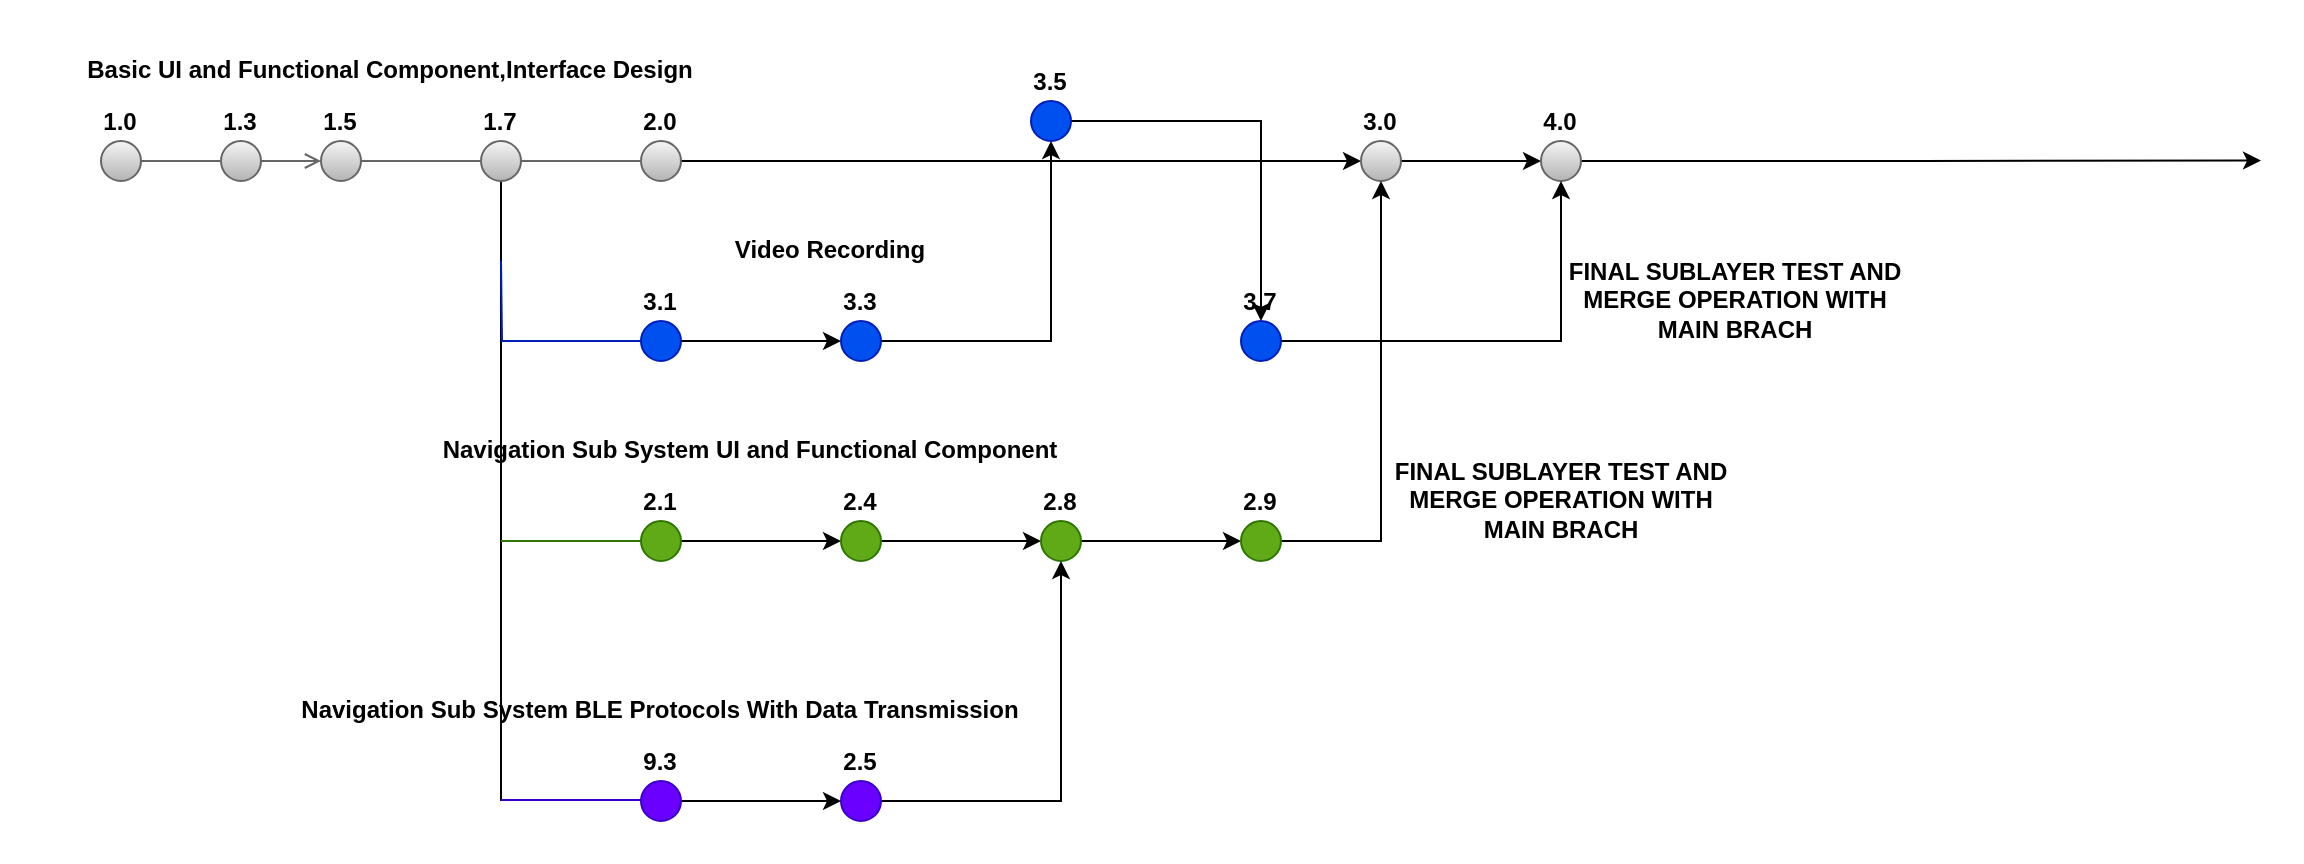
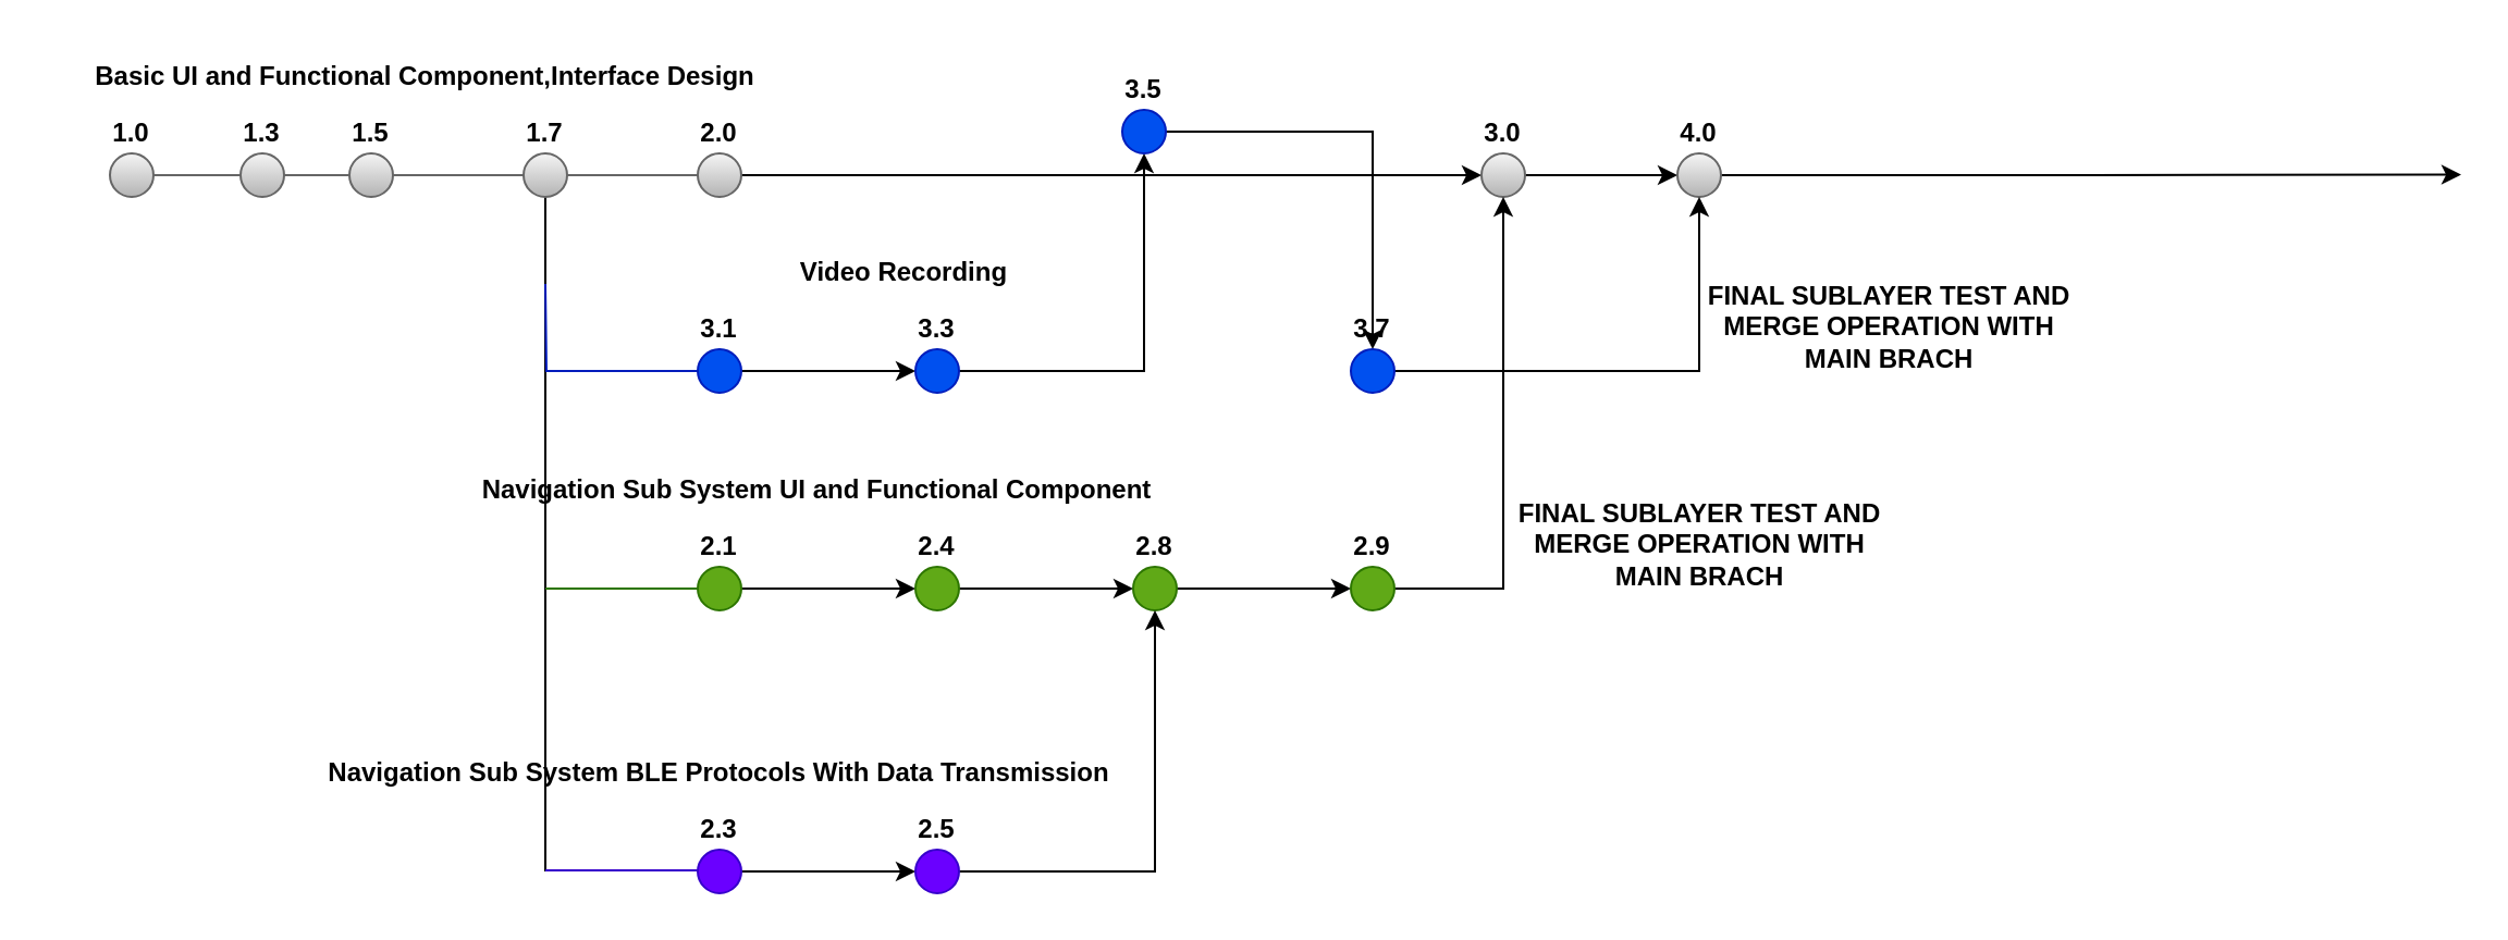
  <mxCell id="0" />
  <mxCell id="1" parent="0" />
  <mxCell id="2" value="1.0" style="ellipse;whiteSpace=wrap;html=1;aspect=fixed;fillColor=#f5f5f5;strokeColor=#666666;fontStyle=1;labelPosition=center;verticalLabelPosition=top;align=center;verticalAlign=bottom;gradientColor=#b3b3b3;" parent="1" vertex="1"><mxGeometry x="50" y="70" width="20" height="20" as="geometry" /></mxCell>
  <mxCell id="3" value="" style="endArrow=none;html=1;fillColor=#f5f5f5;strokeColor=#666666;gradientColor=#b3b3b3;" edge="1" parent="1" source="2" target="4"><mxGeometry width="50" height="50" relative="1" as="geometry"><mxPoint x="0" y="80" as="sourcePoint" /><mxPoint x="590" y="80" as="targetPoint" /><Array as="points" /></mxGeometry></mxCell>
  <mxCell id="4" value="1.3" style="ellipse;whiteSpace=wrap;html=1;aspect=fixed;fillColor=#f5f5f5;strokeColor=#666666;fontStyle=1;labelPosition=center;verticalLabelPosition=top;align=center;verticalAlign=bottom;gradientColor=#b3b3b3;" vertex="1" parent="1"><mxGeometry x="110" y="70" width="20" height="20" as="geometry" /></mxCell>
- <mxCell id="5" value="" style="endArrow=open;html=1;fillColor=#f5f5f5;strokeColor=#666666;gradientColor=#b3b3b3;" edge="1" parent="1" source="4" target="6"><mxGeometry width="50" height="50" relative="1" as="geometry"><mxPoint x="110" y="80" as="sourcePoint" /><mxPoint x="590" y="80" as="targetPoint" /><Array as="points" /></mxGeometry></mxCell>
+ <mxCell id="5" value="" style="endArrow=none;html=1;fillColor=#f5f5f5;strokeColor=#666666;gradientColor=#b3b3b3;" edge="1" parent="1" source="4" target="6"><mxGeometry width="50" height="50" relative="1" as="geometry"><mxPoint x="110" y="80" as="sourcePoint" /><mxPoint x="590" y="80" as="targetPoint" /><Array as="points" /></mxGeometry></mxCell>
  <mxCell id="6" value="1.5" style="ellipse;whiteSpace=wrap;html=1;aspect=fixed;fillColor=#f5f5f5;strokeColor=#666666;fontStyle=1;labelPosition=center;verticalLabelPosition=top;align=center;verticalAlign=bottom;gradientColor=#b3b3b3;" vertex="1" parent="1"><mxGeometry x="160" y="70" width="20" height="20" as="geometry" /></mxCell>
  <mxCell id="7" value="" style="endArrow=none;html=1;fillColor=#f5f5f5;strokeColor=#666666;gradientColor=#b3b3b3;" edge="1" parent="1" source="6" target="9"><mxGeometry width="50" height="50" relative="1" as="geometry"><mxPoint x="180" y="80" as="sourcePoint" /><mxPoint x="590" y="80" as="targetPoint" /><Array as="points" /></mxGeometry></mxCell>
  <mxCell id="8" style="edgeStyle=orthogonalEdgeStyle;rounded=0;orthogonalLoop=1;jettySize=auto;html=1;exitX=0.5;exitY=1;exitDx=0;exitDy=0;endArrow=none;endFill=0;" edge="1" parent="1" source="9"><mxGeometry relative="1" as="geometry"><mxPoint x="250" y="400" as="targetPoint" /><Array as="points"><mxPoint x="250" y="140" /><mxPoint x="250" y="140" /></Array></mxGeometry></mxCell>
  <mxCell id="9" value="1.7" style="ellipse;whiteSpace=wrap;html=1;aspect=fixed;fillColor=#f5f5f5;strokeColor=#666666;fontStyle=1;labelPosition=center;verticalLabelPosition=top;align=center;verticalAlign=bottom;gradientColor=#b3b3b3;" vertex="1" parent="1"><mxGeometry x="240" y="70" width="20" height="20" as="geometry" /></mxCell>
  <mxCell id="10" value="" style="endArrow=none;html=1;fillColor=#f5f5f5;strokeColor=#666666;gradientColor=#b3b3b3;" edge="1" parent="1" source="9" target="12"><mxGeometry width="50" height="50" relative="1" as="geometry"><mxPoint x="260" y="80" as="sourcePoint" /><mxPoint x="590" y="80" as="targetPoint" /><Array as="points" /></mxGeometry></mxCell>
  <mxCell id="11" value="" style="edgeStyle=orthogonalEdgeStyle;rounded=0;orthogonalLoop=1;jettySize=auto;html=1;" edge="1" parent="1" source="12" target="27"><mxGeometry relative="1" as="geometry" /></mxCell>
  <mxCell id="12" value="2.0" style="ellipse;whiteSpace=wrap;html=1;aspect=fixed;fillColor=#f5f5f5;strokeColor=#666666;fontStyle=1;labelPosition=center;verticalLabelPosition=top;align=center;verticalAlign=bottom;gradientColor=#b3b3b3;" vertex="1" parent="1"><mxGeometry x="320" y="70" width="20" height="20" as="geometry" /></mxCell>
  <mxCell id="13" value="" style="edgeStyle=orthogonalEdgeStyle;rounded=0;orthogonalLoop=1;jettySize=auto;html=1;fontColor=default;" edge="1" parent="1" source="14" target="35"><mxGeometry relative="1" as="geometry" /></mxCell>
- <mxCell id="14" value="&lt;font&gt;9.3&lt;/font&gt;" style="ellipse;whiteSpace=wrap;html=1;aspect=fixed;fillColor=#6a00ff;strokeColor=#3700CC;fontStyle=1;labelPosition=center;verticalLabelPosition=top;align=center;verticalAlign=bottom;fontColor=default;" vertex="1" parent="1"><mxGeometry x="320" y="390" width="20" height="20" as="geometry" /></mxCell>
+ <mxCell id="14" value="&lt;font&gt;2.3&lt;/font&gt;" style="ellipse;whiteSpace=wrap;html=1;aspect=fixed;fillColor=#6a00ff;strokeColor=#3700CC;fontStyle=1;labelPosition=center;verticalLabelPosition=top;align=center;verticalAlign=bottom;fontColor=default;" vertex="1" parent="1"><mxGeometry x="320" y="390" width="20" height="20" as="geometry" /></mxCell>
  <mxCell id="15" value="" style="edgeStyle=orthogonalEdgeStyle;rounded=0;orthogonalLoop=1;jettySize=auto;html=1;endArrow=none;endFill=0;fillColor=#60a917;strokeColor=#2D7600;" edge="1" parent="1" source="17"><mxGeometry relative="1" as="geometry"><mxPoint x="250" y="270" as="targetPoint" /></mxGeometry></mxCell>
  <mxCell id="16" value="" style="edgeStyle=orthogonalEdgeStyle;rounded=0;orthogonalLoop=1;jettySize=auto;html=1;fontColor=default;" edge="1" parent="1" source="17" target="29"><mxGeometry relative="1" as="geometry" /></mxCell>
  <mxCell id="17" value="2.1" style="ellipse;whiteSpace=wrap;html=1;aspect=fixed;fillColor=#60a917;strokeColor=#2D7600;fontStyle=1;labelPosition=center;verticalLabelPosition=top;align=center;verticalAlign=bottom;fontColor=default;" vertex="1" parent="1"><mxGeometry x="320" y="260" width="20" height="20" as="geometry" /></mxCell>
  <mxCell id="18" style="edgeStyle=orthogonalEdgeStyle;rounded=0;orthogonalLoop=1;jettySize=auto;html=1;endArrow=none;endFill=0;fillColor=#0050ef;strokeColor=#001DBC;" edge="1" parent="1" source="20"><mxGeometry relative="1" as="geometry"><mxPoint x="250" y="130" as="targetPoint" /></mxGeometry></mxCell>
  <mxCell id="19" value="" style="edgeStyle=orthogonalEdgeStyle;rounded=0;orthogonalLoop=1;jettySize=auto;html=1;fontColor=default;" edge="1" parent="1" source="20" target="23"><mxGeometry relative="1" as="geometry" /></mxCell>
  <mxCell id="20" value="3.1" style="ellipse;whiteSpace=wrap;html=1;aspect=fixed;fillColor=#0050ef;strokeColor=#001DBC;fontStyle=1;labelPosition=center;verticalLabelPosition=top;align=center;verticalAlign=bottom;fontColor=default;" vertex="1" parent="1"><mxGeometry x="320" y="160" width="20" height="20" as="geometry" /></mxCell>
  <mxCell id="21" style="edgeStyle=orthogonalEdgeStyle;rounded=0;orthogonalLoop=1;jettySize=auto;html=1;endArrow=none;endFill=0;fillColor=#6a00ff;strokeColor=#3700CC;" edge="1" parent="1"><mxGeometry relative="1" as="geometry"><mxPoint x="250" y="399.5" as="targetPoint" /><mxPoint x="320" y="399.5" as="sourcePoint" /></mxGeometry></mxCell>
  <mxCell id="22" value="" style="edgeStyle=orthogonalEdgeStyle;rounded=0;orthogonalLoop=1;jettySize=auto;html=1;fontColor=default;" edge="1" parent="1" source="23" target="25"><mxGeometry relative="1" as="geometry" /></mxCell>
  <mxCell id="23" value="3.3" style="ellipse;whiteSpace=wrap;html=1;aspect=fixed;fillColor=#0050ef;strokeColor=#001DBC;fontStyle=1;labelPosition=center;verticalLabelPosition=top;align=center;verticalAlign=bottom;fontColor=default;" vertex="1" parent="1"><mxGeometry x="420" y="160" width="20" height="20" as="geometry" /></mxCell>
  <mxCell id="24" value="" style="edgeStyle=orthogonalEdgeStyle;rounded=0;orthogonalLoop=1;jettySize=auto;html=1;fontColor=default;" edge="1" parent="1" source="25" target="39"><mxGeometry relative="1" as="geometry" /></mxCell>
  <mxCell id="25" value="3.5" style="ellipse;whiteSpace=wrap;html=1;aspect=fixed;fillColor=#0050ef;strokeColor=#001DBC;fontStyle=1;labelPosition=center;verticalLabelPosition=top;align=center;verticalAlign=bottom;fontColor=default;" vertex="1" parent="1"><mxGeometry x="515" y="50" width="20" height="20" as="geometry" /></mxCell>
  <mxCell id="26" value="" style="edgeStyle=orthogonalEdgeStyle;rounded=0;orthogonalLoop=1;jettySize=auto;html=1;" edge="1" parent="1" source="27" target="37"><mxGeometry relative="1" as="geometry" /></mxCell>
  <mxCell id="27" value="3.0" style="ellipse;whiteSpace=wrap;html=1;aspect=fixed;fillColor=#f5f5f5;strokeColor=#666666;fontStyle=1;labelPosition=center;verticalLabelPosition=top;align=center;verticalAlign=bottom;gradientColor=#b3b3b3;" vertex="1" parent="1"><mxGeometry x="680" y="70" width="20" height="20" as="geometry" /></mxCell>
  <mxCell id="28" value="" style="edgeStyle=orthogonalEdgeStyle;rounded=0;orthogonalLoop=1;jettySize=auto;html=1;fontColor=default;" edge="1" parent="1" source="29" target="31"><mxGeometry relative="1" as="geometry" /></mxCell>
  <mxCell id="29" value="2.4" style="ellipse;whiteSpace=wrap;html=1;aspect=fixed;fillColor=#60a917;strokeColor=#2D7600;fontStyle=1;labelPosition=center;verticalLabelPosition=top;align=center;verticalAlign=bottom;fontColor=default;" vertex="1" parent="1"><mxGeometry x="420" y="260" width="20" height="20" as="geometry" /></mxCell>
  <mxCell id="30" value="" style="edgeStyle=orthogonalEdgeStyle;rounded=0;orthogonalLoop=1;jettySize=auto;html=1;fontColor=default;" edge="1" parent="1" source="31" target="33"><mxGeometry relative="1" as="geometry" /></mxCell>
  <mxCell id="31" value="2.8" style="ellipse;whiteSpace=wrap;html=1;aspect=fixed;fillColor=#60a917;strokeColor=#2D7600;fontStyle=1;labelPosition=center;verticalLabelPosition=top;align=center;verticalAlign=bottom;fontColor=default;" vertex="1" parent="1"><mxGeometry x="520" y="260" width="20" height="20" as="geometry" /></mxCell>
  <mxCell id="32" style="edgeStyle=orthogonalEdgeStyle;rounded=0;orthogonalLoop=1;jettySize=auto;html=1;entryX=0.5;entryY=1;entryDx=0;entryDy=0;" edge="1" parent="1" source="33" target="27"><mxGeometry relative="1" as="geometry" /></mxCell>
  <mxCell id="33" value="2.9" style="ellipse;whiteSpace=wrap;html=1;aspect=fixed;fillColor=#60a917;strokeColor=#2D7600;fontStyle=1;labelPosition=center;verticalLabelPosition=top;align=center;verticalAlign=bottom;fontColor=default;" vertex="1" parent="1"><mxGeometry x="620" y="260" width="20" height="20" as="geometry" /></mxCell>
  <mxCell id="34" style="edgeStyle=orthogonalEdgeStyle;rounded=0;orthogonalLoop=1;jettySize=auto;html=1;entryX=0.5;entryY=1;entryDx=0;entryDy=0;" edge="1" parent="1" source="35" target="31"><mxGeometry relative="1" as="geometry"><mxPoint x="540" y="340" as="targetPoint" /></mxGeometry></mxCell>
  <mxCell id="35" value="2.5" style="ellipse;whiteSpace=wrap;html=1;aspect=fixed;fillColor=#6a00ff;strokeColor=#3700CC;fontStyle=1;labelPosition=center;verticalLabelPosition=top;align=center;verticalAlign=bottom;fontColor=default;" vertex="1" parent="1"><mxGeometry x="420" y="390" width="20" height="20" as="geometry" /></mxCell>
  <mxCell id="36" style="edgeStyle=orthogonalEdgeStyle;rounded=0;orthogonalLoop=1;jettySize=auto;html=1;exitX=1;exitY=0.5;exitDx=0;exitDy=0;" edge="1" parent="1" source="37"><mxGeometry relative="1" as="geometry"><mxPoint x="1130" y="79.778" as="targetPoint" /></mxGeometry></mxCell>
  <mxCell id="37" value="4.0" style="ellipse;whiteSpace=wrap;html=1;aspect=fixed;fillColor=#f5f5f5;strokeColor=#666666;fontStyle=1;labelPosition=center;verticalLabelPosition=top;align=center;verticalAlign=bottom;gradientColor=#b3b3b3;" vertex="1" parent="1"><mxGeometry x="770" y="70" width="20" height="20" as="geometry" /></mxCell>
  <mxCell id="38" style="edgeStyle=orthogonalEdgeStyle;rounded=0;orthogonalLoop=1;jettySize=auto;html=1;entryX=0.5;entryY=1;entryDx=0;entryDy=0;" edge="1" parent="1" source="39" target="37"><mxGeometry relative="1" as="geometry" /></mxCell>
  <mxCell id="39" value="3.7" style="ellipse;whiteSpace=wrap;html=1;aspect=fixed;fillColor=#0050ef;strokeColor=#001DBC;fontStyle=1;labelPosition=center;verticalLabelPosition=top;align=center;verticalAlign=bottom;fontColor=default;" vertex="1" parent="1"><mxGeometry x="620" y="160" width="20" height="20" as="geometry" /></mxCell>
  <mxCell id="40" value="&lt;b&gt;Navigation Sub System UI and Functional Component&lt;/b&gt;" style="text;html=1;align=center;verticalAlign=middle;whiteSpace=wrap;rounded=0;" vertex="1" parent="1"><mxGeometry x="220" y="210" width="310" height="30" as="geometry" /></mxCell>
  <mxCell id="41" value="&lt;b&gt;Navigation Sub System BLE Protocols With Data Transmission&lt;/b&gt;" style="text;html=1;align=center;verticalAlign=middle;whiteSpace=wrap;rounded=0;" vertex="1" parent="1"><mxGeometry x="130" y="340" width="400" height="30" as="geometry" /></mxCell>
  <mxCell id="42" value="&lt;b&gt;Video Recording&lt;/b&gt;" style="text;html=1;align=center;verticalAlign=middle;whiteSpace=wrap;rounded=0;" vertex="1" parent="1"><mxGeometry x="260" y="110" width="310" height="30" as="geometry" /></mxCell>
  <mxCell id="43" value="&lt;b&gt;Basic UI and Functional Component,Interface Design&lt;/b&gt;" style="text;html=1;align=center;verticalAlign=middle;whiteSpace=wrap;rounded=0;" vertex="1" parent="1"><mxGeometry x="20" y="20" width="350" height="30" as="geometry" /></mxCell>
  <mxCell id="44" value="&lt;b&gt;FINAL SUBLAYER TEST AND MERGE OPERATION WITH MAIN BRACH&lt;/b&gt;" style="text;html=1;align=center;verticalAlign=middle;whiteSpace=wrap;rounded=0;" vertex="1" parent="1"><mxGeometry x="692.5" y="240" width="175" height="20" as="geometry" /></mxCell>
  <mxCell id="45" value="&lt;b&gt;FINAL SUBLAYER TEST AND MERGE OPERATION WITH MAIN BRACH&lt;/b&gt;" style="text;html=1;align=center;verticalAlign=middle;whiteSpace=wrap;rounded=0;" vertex="1" parent="1"><mxGeometry x="780" y="140" width="175" height="20" as="geometry" /></mxCell>
